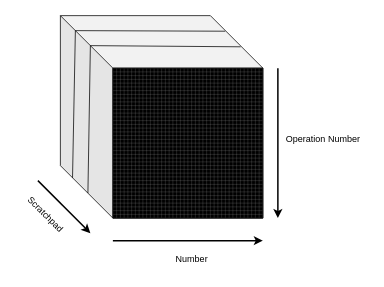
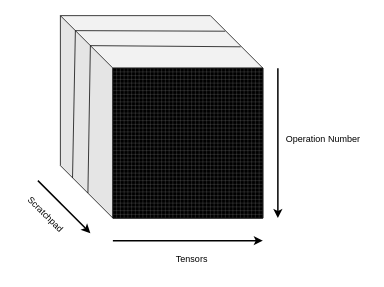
  <mxCell id="0" />
  <mxCell id="1" parent="0" />
  <mxCell id="2" value="" style="shape=cube;whiteSpace=wrap;html=1;boundedLbl=1;backgroundOutline=1;darkOpacity=0.05;darkOpacity2=0.1;size=70;" vertex="1" parent="1"><mxGeometry x="80" y="20" width="270" height="270" as="geometry" /></mxCell>
  <mxCell id="3" value="" style="endArrow=classic;html=1;rounded=0;exitX=0;exitY=0;exitDx=0;exitDy=200;exitPerimeter=0;entryX=0;entryY=0;entryDx=70;entryDy=270;entryPerimeter=0;strokeWidth=2;" edge="1" parent="1"><mxGeometry width="50" height="50" relative="1" as="geometry"><mxPoint x="50" y="240" as="sourcePoint" /><mxPoint x="120" y="310" as="targetPoint" /></mxGeometry></mxCell>
  <mxCell id="4" value="" style="endArrow=classic;html=1;rounded=0;exitX=0;exitY=0;exitDx=70;exitDy=270;exitPerimeter=0;entryX=1;entryY=1;entryDx=0;entryDy=0;entryPerimeter=0;strokeWidth=2;" edge="1" parent="1"><mxGeometry width="50" height="50" relative="1" as="geometry"><mxPoint x="150" y="320" as="sourcePoint" /><mxPoint x="350" y="320" as="targetPoint" /></mxGeometry></mxCell>
  <mxCell id="5" value="" style="endArrow=classic;html=1;rounded=0;exitX=0;exitY=0;exitDx=270;exitDy=70;exitPerimeter=0;entryX=1;entryY=1;entryDx=0;entryDy=0;entryPerimeter=0;strokeWidth=2;" edge="1" parent="1"><mxGeometry width="50" height="50" relative="1" as="geometry"><mxPoint x="370" y="90" as="sourcePoint" /><mxPoint x="370" y="290" as="targetPoint" /></mxGeometry></mxCell>
  <mxCell id="6" value="Scratchpad" style="text;html=1;align=center;verticalAlign=middle;resizable=0;points=[];autosize=1;strokeColor=none;fillColor=none;rotation=45;" vertex="1" parent="1"><mxGeometry x="20" y="270" width="80" height="30" as="geometry" /></mxCell>
- <mxCell id="7" value="Number" style="text;html=1;align=center;verticalAlign=middle;resizable=0;points=[];autosize=1;strokeColor=none;fillColor=none;" vertex="1" parent="1"><mxGeometry x="220" y="330" width="70" height="30" as="geometry" /></mxCell>
+ <mxCell id="7" value="Tensors" style="text;html=1;align=center;verticalAlign=middle;resizable=0;points=[];autosize=1;strokeColor=none;fillColor=none;" vertex="1" parent="1"><mxGeometry x="220" y="330" width="70" height="30" as="geometry" /></mxCell>
  <mxCell id="8" value="Operation Number" style="text;html=1;align=center;verticalAlign=middle;resizable=0;points=[];autosize=1;strokeColor=none;fillColor=none;rotation=0;" vertex="1" parent="1"><mxGeometry x="370" y="170" width="120" height="30" as="geometry" /></mxCell>
  <mxCell id="9" value="" style="verticalLabelPosition=bottom;verticalAlign=top;html=1;shape=mxgraph.basic.patternFillRect;fillStyle=grid;step=5;fillStrokeWidth=0.2;fillStrokeColor=#dddddd;fillColor=#000000;" vertex="1" parent="1"><mxGeometry x="150" y="90" width="200" height="200" as="geometry" /></mxCell>
  <mxCell id="10" value="" style="endArrow=none;html=1;rounded=0;entryX=0.89;entryY=0.154;entryDx=0;entryDy=0;entryPerimeter=0;" edge="1" parent="1" target="2"><mxGeometry width="50" height="50" relative="1" as="geometry"><mxPoint x="120" y="60" as="sourcePoint" /><mxPoint x="360" y="60" as="targetPoint" /></mxGeometry></mxCell>
  <mxCell id="11" value="" style="endArrow=none;html=1;rounded=0;entryX=0.814;entryY=0.077;entryDx=0;entryDy=0;entryPerimeter=0;" edge="1" parent="1" target="2"><mxGeometry width="50" height="50" relative="1" as="geometry"><mxPoint x="100" y="40" as="sourcePoint" /><mxPoint x="295" y="30" as="targetPoint" /></mxGeometry></mxCell>
  <mxCell id="12" value="" style="endArrow=none;html=1;rounded=0;exitX=0.136;exitY=0.876;exitDx=0;exitDy=0;exitPerimeter=0;" edge="1" parent="1" source="2"><mxGeometry width="50" height="50" relative="1" as="geometry"><mxPoint x="120" y="180" as="sourcePoint" /><mxPoint x="120" y="60" as="targetPoint" /></mxGeometry></mxCell>
  <mxCell id="13" value="" style="endArrow=none;html=1;rounded=0;exitX=0.06;exitY=0.801;exitDx=0;exitDy=0;exitPerimeter=0;" edge="1" parent="1" source="2"><mxGeometry width="50" height="50" relative="1" as="geometry"><mxPoint x="97" y="240" as="sourcePoint" /><mxPoint x="100" y="40" as="targetPoint" /></mxGeometry></mxCell>
